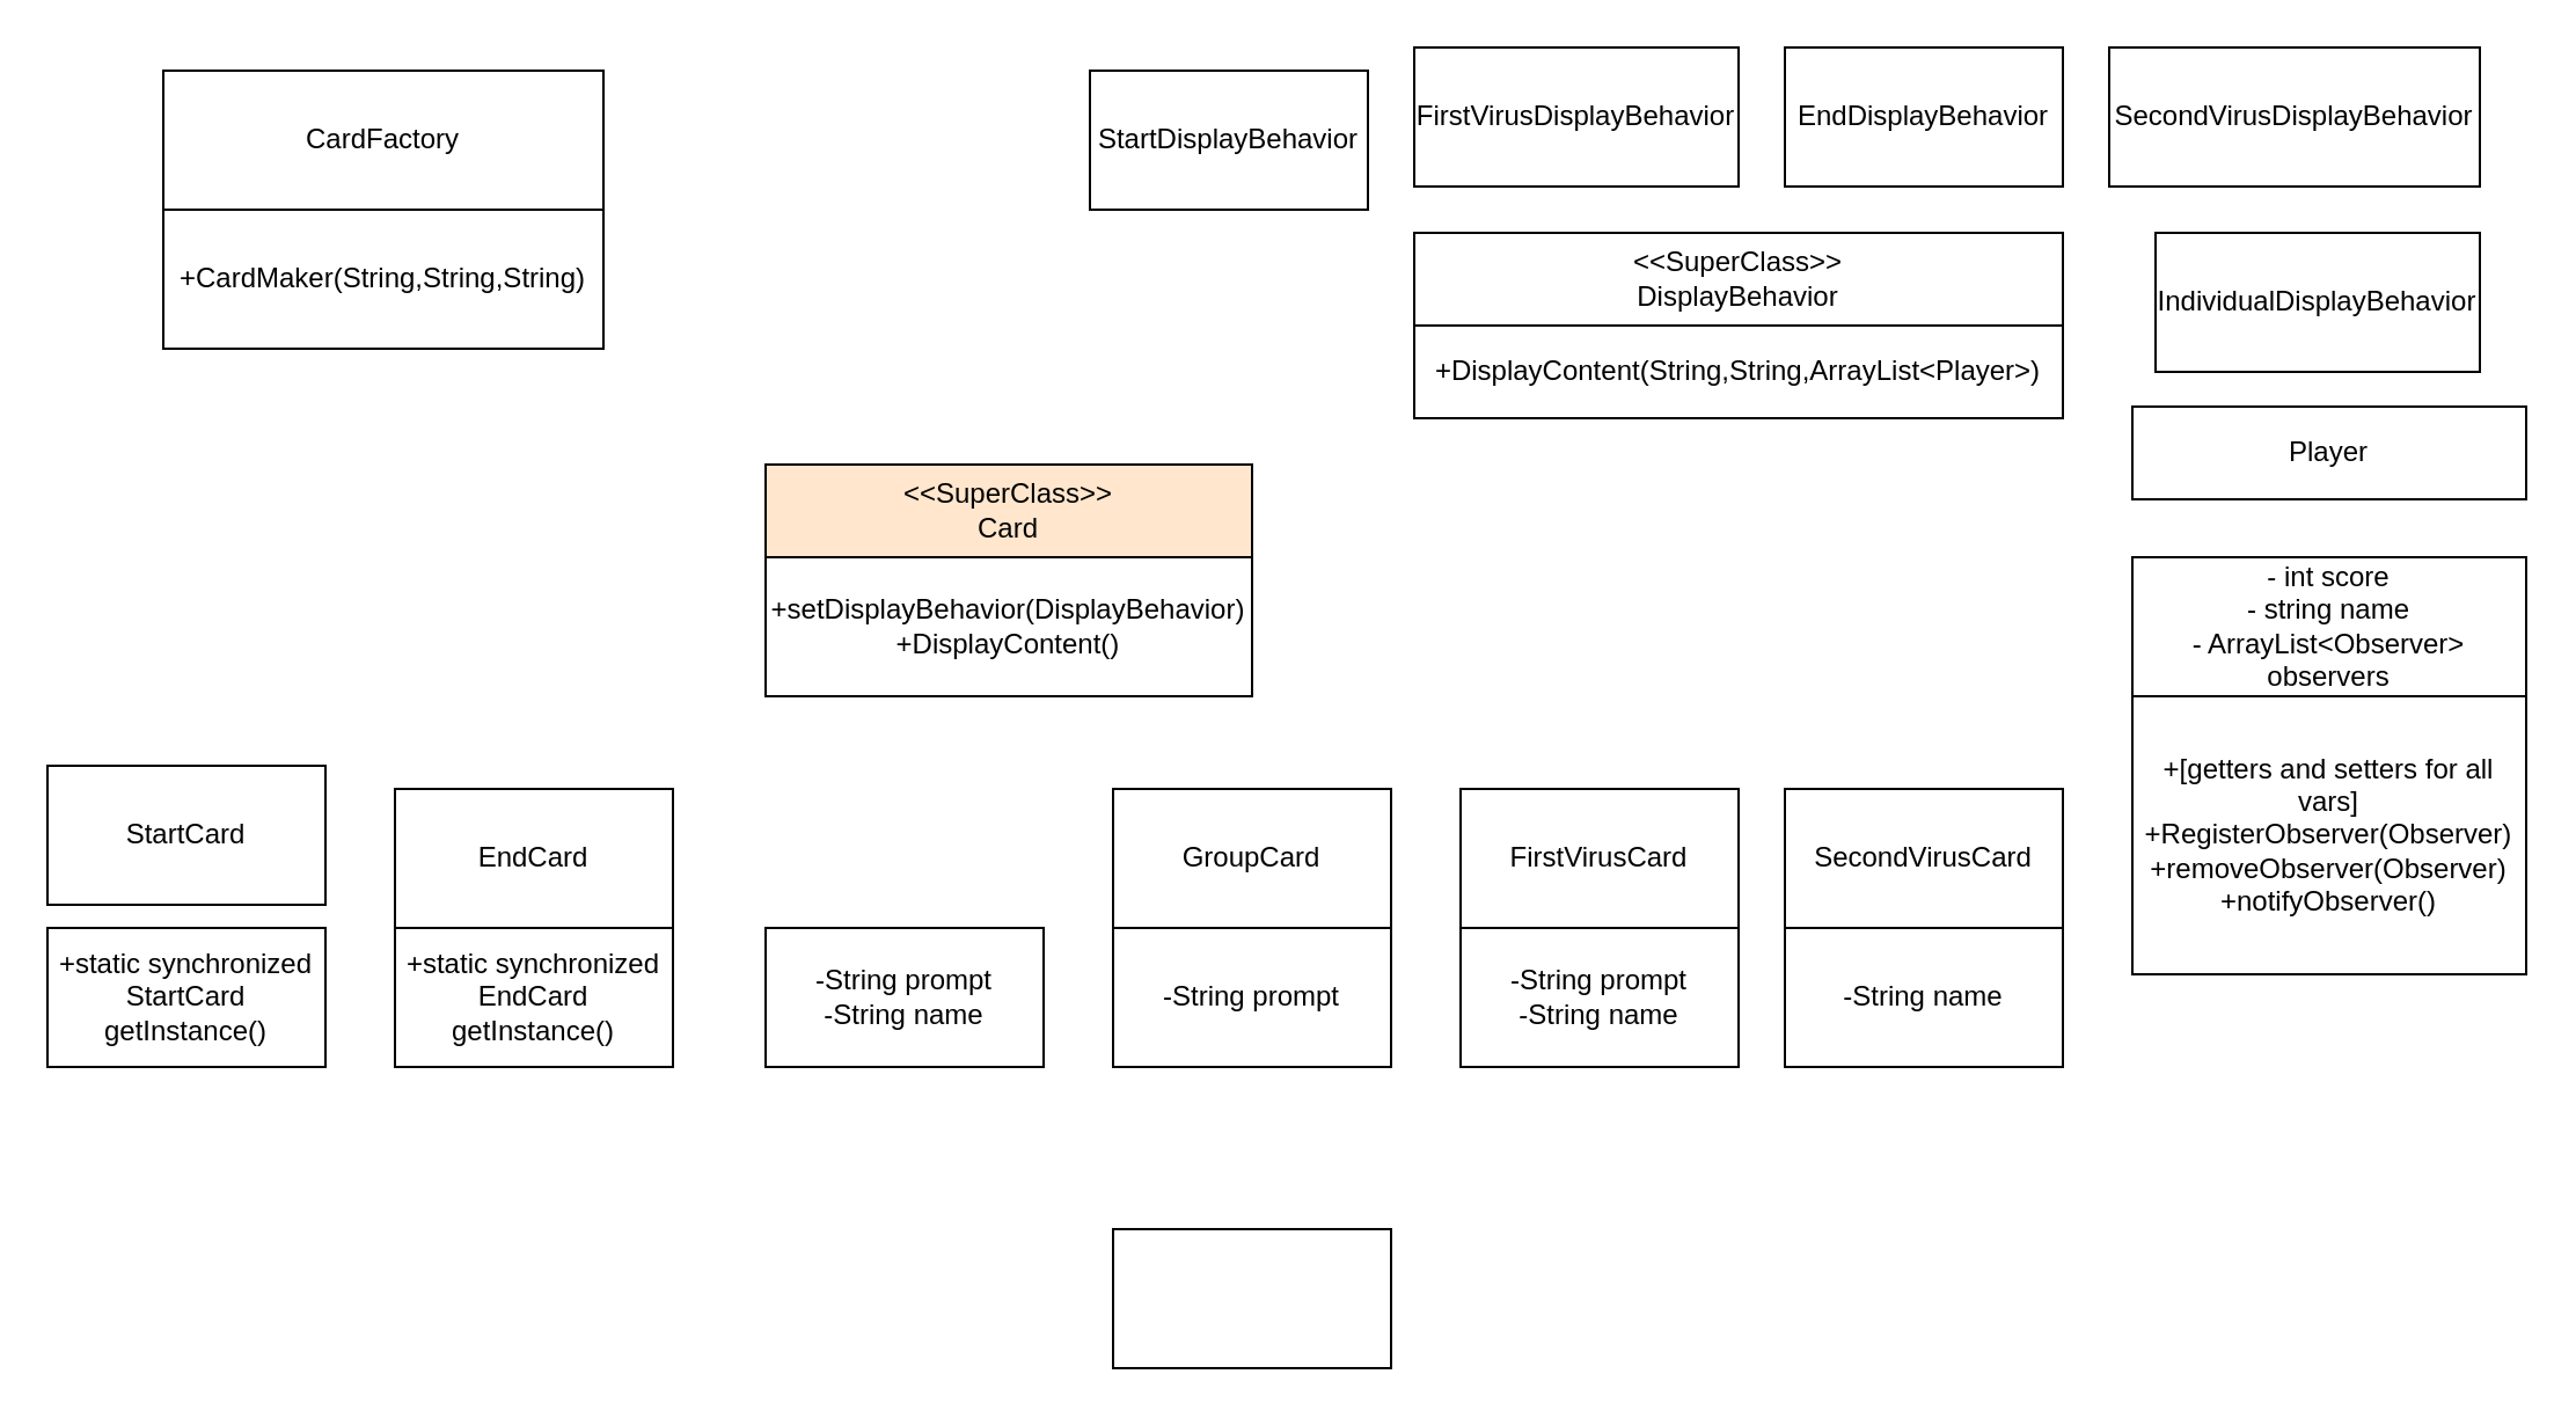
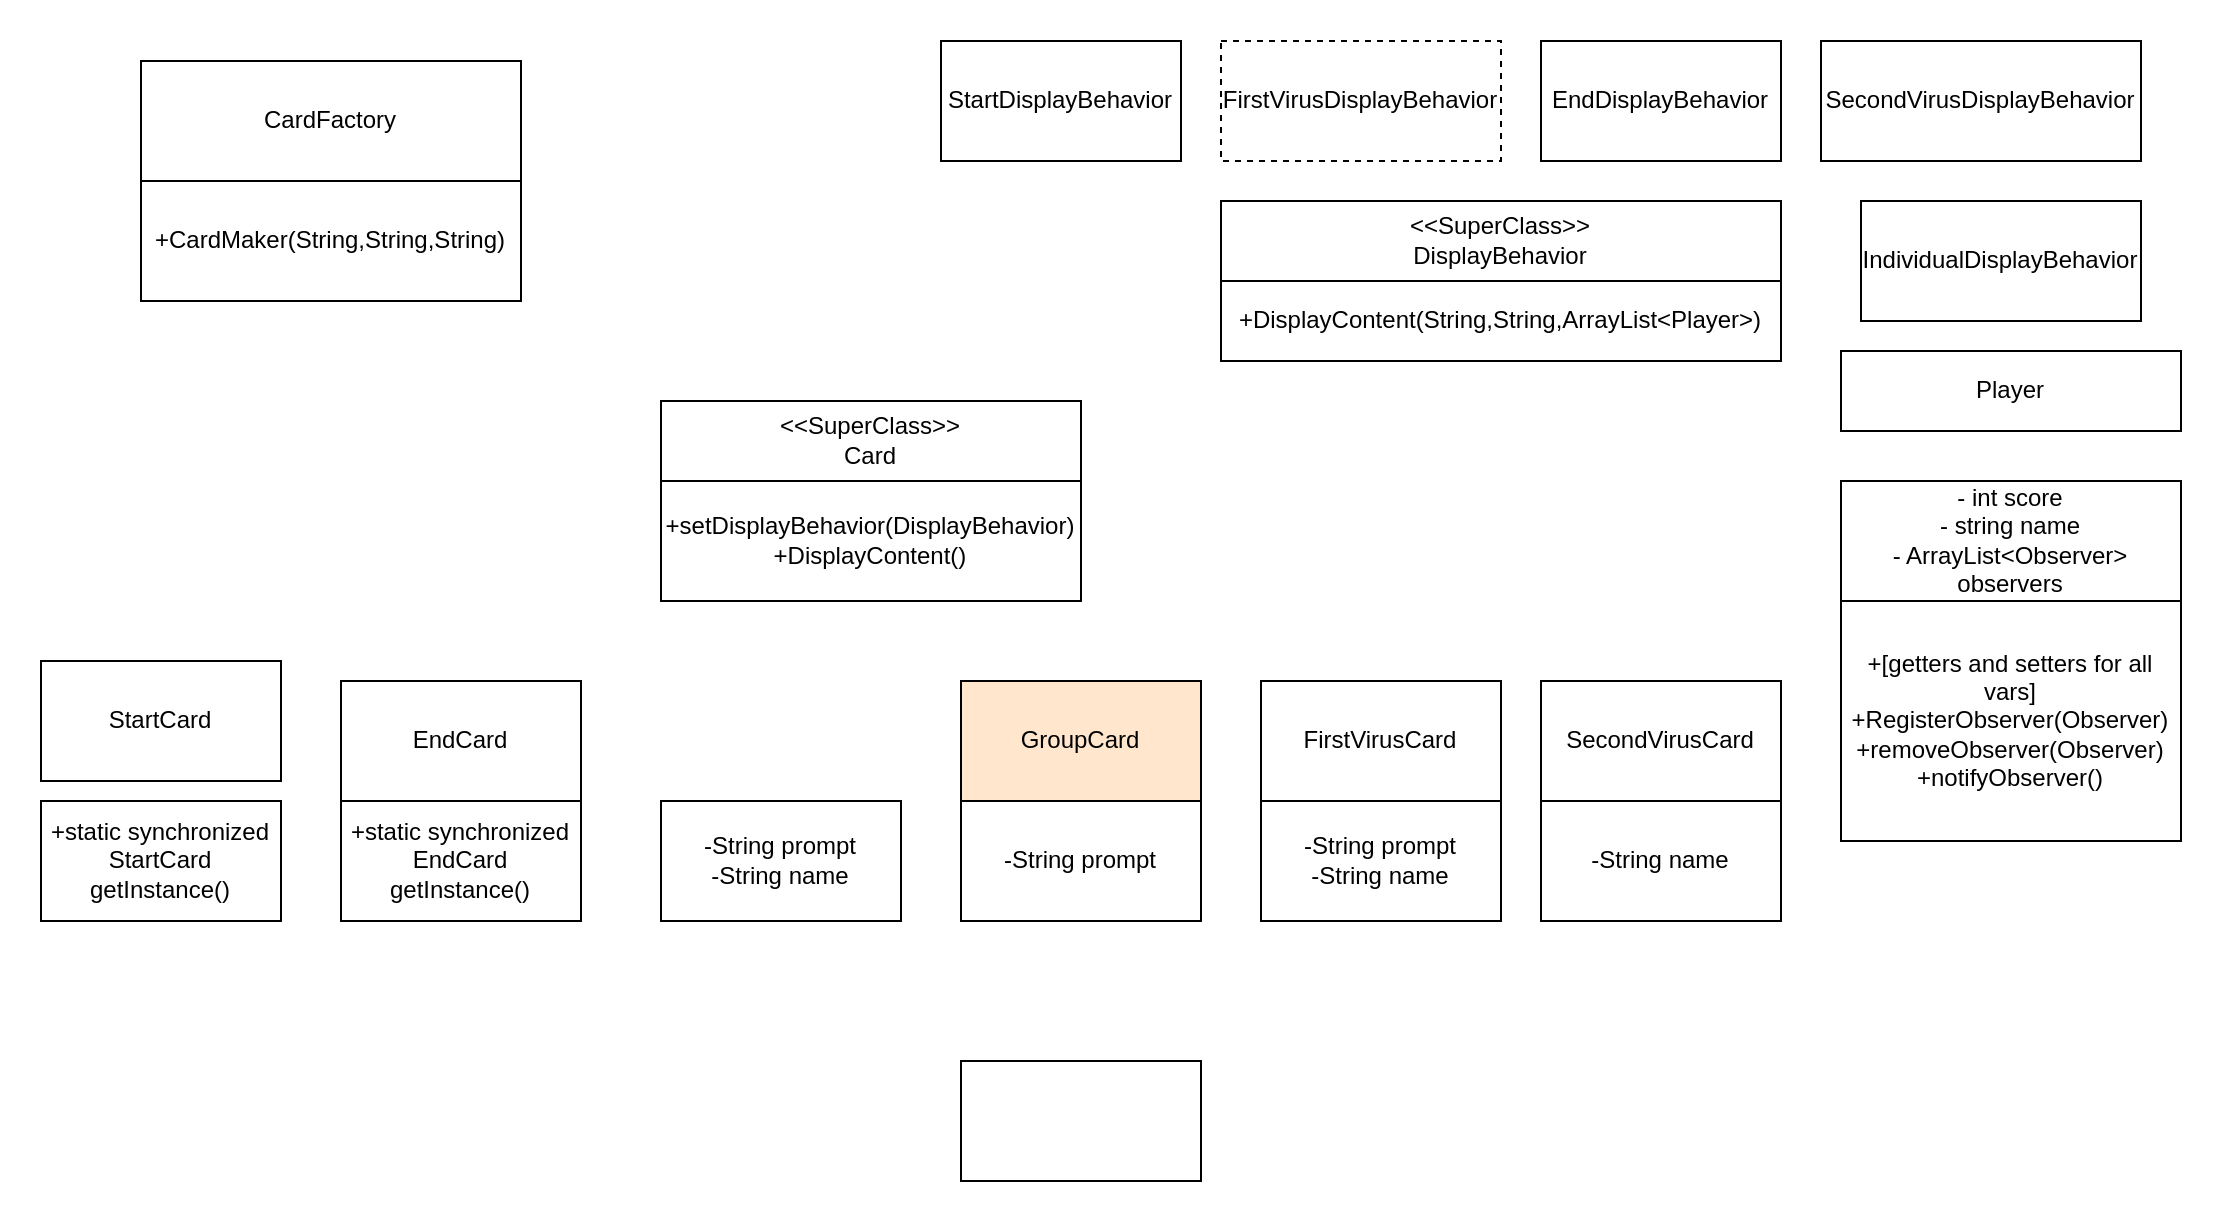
  <mxCell id="0" />
  <mxCell id="1" parent="0" />
  <mxCell id="2" value="&amp;lt;&amp;lt;SuperClass&amp;gt;&amp;gt;&lt;br&gt;DisplayBehavior" style="rounded=0;whiteSpace=wrap;html=1;" vertex="1" parent="1"><mxGeometry x="610" y="100" width="280" height="40" as="geometry" /></mxCell>
  <mxCell id="3" value="+DisplayContent(String,String,ArrayList&amp;lt;Player&amp;gt;)" style="rounded=0;whiteSpace=wrap;html=1;" vertex="1" parent="1"><mxGeometry x="610" y="140" width="280" height="40" as="geometry" /></mxCell>
- <mxCell id="4" value="StartDisplayBehavior" style="rounded=0;whiteSpace=wrap;html=1;" vertex="1" parent="1"><mxGeometry x="470" y="30" width="120" height="60" as="geometry" /></mxCell>
+ <mxCell id="4" value="StartDisplayBehavior" style="rounded=0;whiteSpace=wrap;html=1;" vertex="1" parent="1"><mxGeometry x="470" y="20" width="120" height="60" as="geometry" /></mxCell>
  <mxCell id="5" value="EndDisplayBehavior" style="rounded=0;whiteSpace=wrap;html=1;" vertex="1" parent="1"><mxGeometry x="770" y="20" width="120" height="60" as="geometry" /></mxCell>
- <mxCell id="6" value="FirstVirusDisplayBehavior" style="rounded=0;whiteSpace=wrap;html=1;" vertex="1" parent="1"><mxGeometry x="610" y="20" width="140" height="60" as="geometry" /></mxCell>
+ <mxCell id="6" value="FirstVirusDisplayBehavior" style="rounded=0;whiteSpace=wrap;html=1;dashed=1;" vertex="1" parent="1"><mxGeometry x="610" y="20" width="140" height="60" as="geometry" /></mxCell>
  <mxCell id="7" value="SecondVirusDisplayBehavior" style="rounded=0;whiteSpace=wrap;html=1;" vertex="1" parent="1"><mxGeometry x="910" y="20" width="160" height="60" as="geometry" /></mxCell>
  <mxCell id="8" value="IndividualDisplayBehavior" style="rounded=0;whiteSpace=wrap;html=1;" vertex="1" parent="1"><mxGeometry x="930" y="100" width="140" height="60" as="geometry" /></mxCell>
  <mxCell id="9" value="CardFactory" style="rounded=0;whiteSpace=wrap;html=1;" vertex="1" parent="1"><mxGeometry x="70" y="30" width="190" height="60" as="geometry" /></mxCell>
  <mxCell id="10" value="+CardMaker(String,String,String)" style="rounded=0;whiteSpace=wrap;html=1;" vertex="1" parent="1"><mxGeometry x="70" y="90" width="190" height="60" as="geometry" /></mxCell>
- <mxCell id="11" value="&amp;lt;&amp;lt;SuperClass&amp;gt;&amp;gt;&lt;br&gt;Card" style="rounded=0;whiteSpace=wrap;html=1;fillColor=#ffe6cc;" vertex="1" parent="1"><mxGeometry x="330" y="200" width="210" height="40" as="geometry" /></mxCell>
+ <mxCell id="11" value="&amp;lt;&amp;lt;SuperClass&amp;gt;&amp;gt;&lt;br&gt;Card" style="rounded=0;whiteSpace=wrap;html=1;" vertex="1" parent="1"><mxGeometry x="330" y="200" width="210" height="40" as="geometry" /></mxCell>
  <mxCell id="12" value="+setDisplayBehavior(DisplayBehavior)&lt;br&gt;+DisplayContent()&lt;br&gt;" style="rounded=0;whiteSpace=wrap;html=1;" vertex="1" parent="1"><mxGeometry x="330" y="240" width="210" height="60" as="geometry" /></mxCell>
  <mxCell id="13" value="StartCard" style="rounded=0;whiteSpace=wrap;html=1;" vertex="1" parent="1"><mxGeometry x="20" y="330" width="120" height="60" as="geometry" /></mxCell>
  <mxCell id="14" value="EndCard" style="rounded=0;whiteSpace=wrap;html=1;" vertex="1" parent="1"><mxGeometry x="170" y="340" width="120" height="60" as="geometry" /></mxCell>
- <mxCell id="15" value="GroupCard" style="rounded=0;whiteSpace=wrap;html=1;" vertex="1" parent="1"><mxGeometry x="480" y="340" width="120" height="60" as="geometry" /></mxCell>
+ <mxCell id="15" value="GroupCard" style="rounded=0;whiteSpace=wrap;html=1;fillColor=#ffe6cc;" vertex="1" parent="1"><mxGeometry x="480" y="340" width="120" height="60" as="geometry" /></mxCell>
  <mxCell id="16" value="FirstVirusCard" style="rounded=0;whiteSpace=wrap;html=1;" vertex="1" parent="1"><mxGeometry x="630" y="340" width="120" height="60" as="geometry" /></mxCell>
  <mxCell id="17" value="SecondVirusCard" style="rounded=0;whiteSpace=wrap;html=1;" vertex="1" parent="1"><mxGeometry x="770" y="340" width="120" height="60" as="geometry" /></mxCell>
  <mxCell id="18" value="+static synchronized StartCard getInstance()" style="rounded=0;whiteSpace=wrap;html=1;" vertex="1" parent="1"><mxGeometry x="20" y="400" width="120" height="60" as="geometry" /></mxCell>
  <mxCell id="19" value="+static synchronized EndCard getInstance()" style="rounded=0;whiteSpace=wrap;html=1;" vertex="1" parent="1"><mxGeometry x="170" y="400" width="120" height="60" as="geometry" /></mxCell>
  <mxCell id="20" value="-String prompt&lt;br&gt;-String name" style="rounded=0;whiteSpace=wrap;html=1;" vertex="1" parent="1"><mxGeometry x="330" y="400" width="120" height="60" as="geometry" /></mxCell>
  <mxCell id="21" value="-String prompt" style="rounded=0;whiteSpace=wrap;html=1;" vertex="1" parent="1"><mxGeometry x="480" y="400" width="120" height="60" as="geometry" /></mxCell>
  <mxCell id="22" value="-String prompt&lt;br&gt;-String name" style="rounded=0;whiteSpace=wrap;html=1;" vertex="1" parent="1"><mxGeometry x="630" y="400" width="120" height="60" as="geometry" /></mxCell>
  <mxCell id="23" value="-String name" style="rounded=0;whiteSpace=wrap;html=1;" vertex="1" parent="1"><mxGeometry x="770" y="400" width="120" height="60" as="geometry" /></mxCell>
  <mxCell id="24" value="Player" style="rounded=0;whiteSpace=wrap;html=1;" vertex="1" parent="1"><mxGeometry x="920" y="175" width="170" height="40" as="geometry" /></mxCell>
  <mxCell id="25" value="- int score&lt;br&gt;- string name&lt;br&gt;- ArrayList&amp;lt;Observer&amp;gt; observers" style="rounded=0;whiteSpace=wrap;html=1;" vertex="1" parent="1"><mxGeometry x="920" y="240" width="170" height="60" as="geometry" /></mxCell>
  <mxCell id="26" value="+[getters and setters for all vars]&lt;br&gt;+RegisterObserver(Observer)&lt;br&gt;+removeObserver(Observer)&lt;br&gt;+notifyObserver()" style="rounded=0;whiteSpace=wrap;html=1;" vertex="1" parent="1"><mxGeometry x="920" y="300" width="170" height="120" as="geometry" /></mxCell>
  <mxCell id="27" value="" style="rounded=0;whiteSpace=wrap;html=1;" vertex="1" parent="1"><mxGeometry x="480" y="530" width="120" height="60" as="geometry" /></mxCell>
